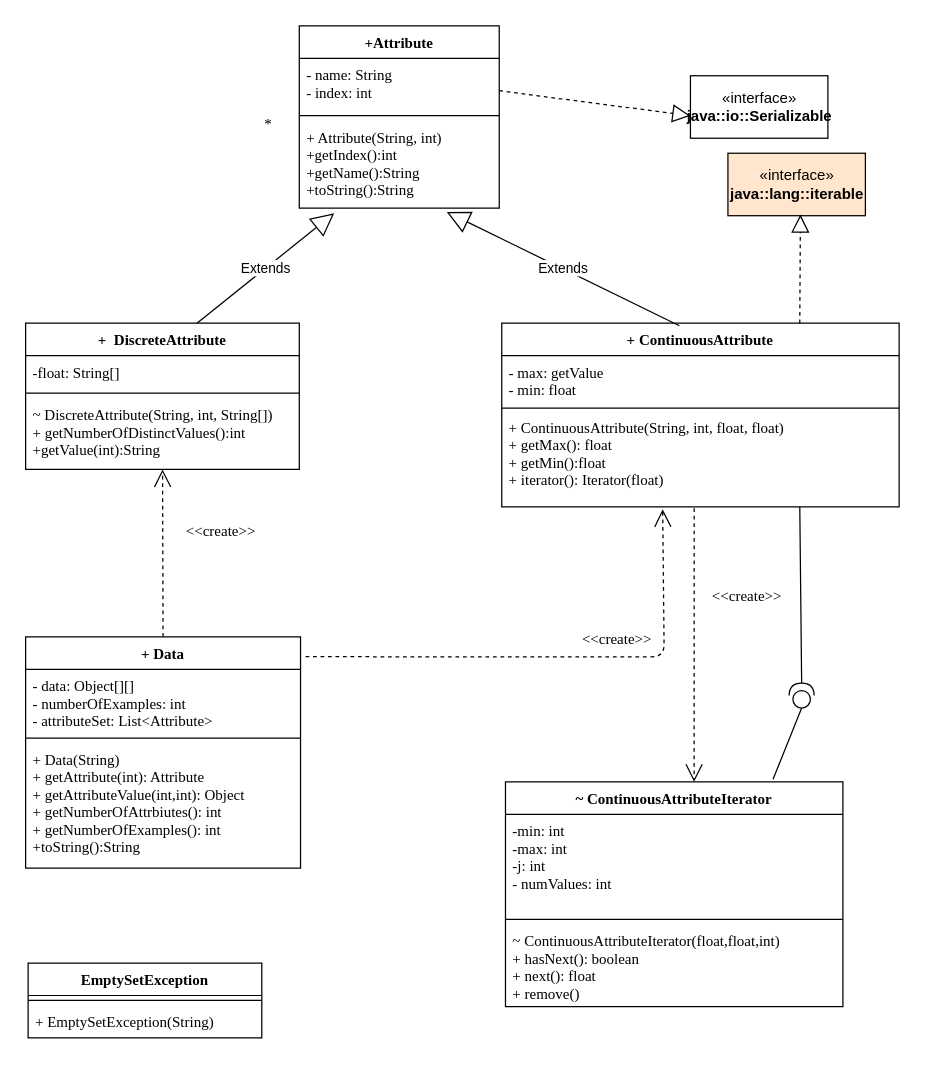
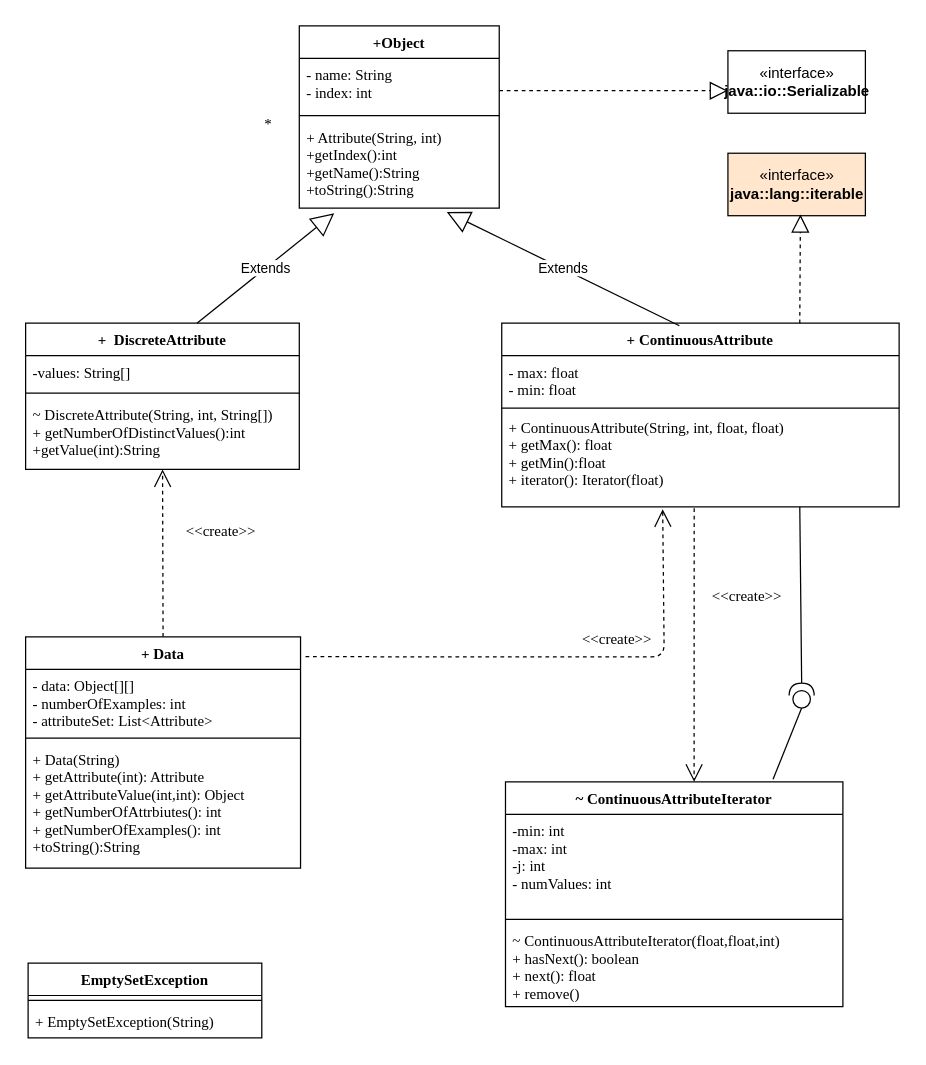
  <mxCell id="0" />
  <mxCell id="1" parent="0" />
- <mxCell id="2" value="+Attribute" style="swimlane;fontStyle=1;align=center;verticalAlign=top;childLayout=stackLayout;horizontal=1;startSize=26;horizontalStack=0;resizeParent=1;resizeParentMax=0;resizeLast=0;collapsible=1;marginBottom=0;fontSize=12;fontFamily=Verdana;" parent="1" vertex="1"><mxGeometry x="239" y="20" width="160" height="146" as="geometry"><mxRectangle x="313" y="28" width="76" height="26" as="alternateBounds" /></mxGeometry></mxCell>
+ <mxCell id="2" value="+Object" style="swimlane;fontStyle=1;align=center;verticalAlign=top;childLayout=stackLayout;horizontal=1;startSize=26;horizontalStack=0;resizeParent=1;resizeParentMax=0;resizeLast=0;collapsible=1;marginBottom=0;fontSize=12;fontFamily=Verdana;" parent="1" vertex="1"><mxGeometry x="239" y="20" width="160" height="146" as="geometry"><mxRectangle x="313" y="28" width="76" height="26" as="alternateBounds" /></mxGeometry></mxCell>
  <mxCell id="3" value="- name: String&#10;- index: int&#10;&#10;" style="text;strokeColor=none;fillColor=none;align=left;verticalAlign=top;spacingLeft=4;spacingRight=4;overflow=hidden;rotatable=0;points=[[0,0.5],[1,0.5]];portConstraint=eastwest;fontSize=12;fontFamily=Verdana;" parent="2" vertex="1"><mxGeometry y="26" width="160" height="42" as="geometry" /></mxCell>
  <mxCell id="4" value="" style="line;strokeWidth=1;fillColor=none;align=left;verticalAlign=middle;spacingTop=-1;spacingLeft=3;spacingRight=3;rotatable=0;labelPosition=right;points=[];portConstraint=eastwest;fontSize=12;fontFamily=Verdana;" parent="2" vertex="1"><mxGeometry y="68" width="160" height="8" as="geometry" /></mxCell>
  <mxCell id="5" value="+ Attribute(String, int)&#10;+getIndex():int&#10;+getName():String&#10;+toString():String&#10;&#10;" style="text;strokeColor=none;fillColor=none;align=left;verticalAlign=top;spacingLeft=4;spacingRight=4;overflow=hidden;rotatable=0;points=[[0,0.5],[1,0.5]];portConstraint=eastwest;fontSize=12;fontFamily=Verdana;" parent="2" vertex="1"><mxGeometry y="76" width="160" height="70" as="geometry" /></mxCell>
  <mxCell id="6" value="+  DiscreteAttribute" style="swimlane;fontStyle=1;align=center;verticalAlign=top;childLayout=stackLayout;horizontal=1;startSize=26;horizontalStack=0;resizeParent=1;resizeParentMax=0;resizeLast=0;collapsible=1;marginBottom=0;fontSize=12;fontFamily=Verdana;" parent="1" vertex="1"><mxGeometry x="20" y="258" width="219" height="117" as="geometry"><mxRectangle x="94" y="266" width="140" height="26" as="alternateBounds" /></mxGeometry></mxCell>
- <mxCell id="7" value="-float: String[]" style="text;strokeColor=none;fillColor=none;align=left;verticalAlign=top;spacingLeft=4;spacingRight=4;overflow=hidden;rotatable=0;points=[[0,0.5],[1,0.5]];portConstraint=eastwest;fontSize=12;fontFamily=Verdana;" parent="6" vertex="1"><mxGeometry y="26" width="219" height="26" as="geometry" /></mxCell>
+ <mxCell id="7" value="-values: String[]" style="text;strokeColor=none;fillColor=none;align=left;verticalAlign=top;spacingLeft=4;spacingRight=4;overflow=hidden;rotatable=0;points=[[0,0.5],[1,0.5]];portConstraint=eastwest;fontSize=12;fontFamily=Verdana;" parent="6" vertex="1"><mxGeometry y="26" width="219" height="26" as="geometry" /></mxCell>
  <mxCell id="8" value="" style="line;strokeWidth=1;fillColor=none;align=left;verticalAlign=middle;spacingTop=-1;spacingLeft=3;spacingRight=3;rotatable=0;labelPosition=right;points=[];portConstraint=eastwest;fontSize=12;fontFamily=Verdana;" parent="6" vertex="1"><mxGeometry y="52" width="219" height="8" as="geometry" /></mxCell>
  <mxCell id="9" value="~ DiscreteAttribute(String, int, String[])&#10;+ getNumberOfDistinctValues():int&#10;+getValue(int):String&#10;&#10;" style="text;strokeColor=none;fillColor=none;align=left;verticalAlign=top;spacingLeft=4;spacingRight=4;overflow=hidden;rotatable=0;points=[[0,0.5],[1,0.5]];portConstraint=eastwest;fontSize=12;fontFamily=Verdana;" parent="6" vertex="1"><mxGeometry y="60" width="219" height="57" as="geometry" /></mxCell>
  <mxCell id="10" value="+ ContinuousAttribute&#10;" style="swimlane;fontStyle=1;align=center;verticalAlign=top;childLayout=stackLayout;horizontal=1;startSize=26;horizontalStack=0;resizeParent=1;resizeParentMax=0;resizeLast=0;collapsible=1;marginBottom=0;fontSize=12;fontFamily=Verdana;" parent="1" vertex="1"><mxGeometry x="401" y="258" width="318" height="147" as="geometry"><mxRectangle x="473" y="266" width="159" height="26" as="alternateBounds" /></mxGeometry></mxCell>
- <mxCell id="11" value="- max: getValue&#10;- min: float&#10;" style="text;strokeColor=none;fillColor=none;align=left;verticalAlign=top;spacingLeft=4;spacingRight=4;overflow=hidden;rotatable=0;points=[[0,0.5],[1,0.5]];portConstraint=eastwest;fontSize=12;fontFamily=Verdana;" parent="10" vertex="1"><mxGeometry y="26" width="318" height="40" as="geometry" /></mxCell>
+ <mxCell id="11" value="- max: float&#10;- min: float&#10;" style="text;strokeColor=none;fillColor=none;align=left;verticalAlign=top;spacingLeft=4;spacingRight=4;overflow=hidden;rotatable=0;points=[[0,0.5],[1,0.5]];portConstraint=eastwest;fontSize=12;fontFamily=Verdana;" parent="10" vertex="1"><mxGeometry y="26" width="318" height="40" as="geometry" /></mxCell>
  <mxCell id="12" value="" style="line;strokeWidth=1;fillColor=none;align=left;verticalAlign=middle;spacingTop=-1;spacingLeft=3;spacingRight=3;rotatable=0;labelPosition=right;points=[];portConstraint=eastwest;fontSize=12;fontFamily=Verdana;" parent="10" vertex="1"><mxGeometry y="66" width="318" height="4" as="geometry" /></mxCell>
  <mxCell id="13" value="+ ContinuousAttribute(String, int, float, float)&#10;+ getMax(): float&#10;+ getMin():float&#10;+ iterator(): Iterator(float)&#10;" style="text;strokeColor=none;fillColor=none;align=left;verticalAlign=top;spacingLeft=4;spacingRight=4;overflow=hidden;rotatable=0;points=[[0,0.5],[1,0.5]];portConstraint=eastwest;fontSize=12;fontFamily=Verdana;" parent="10" vertex="1"><mxGeometry y="70" width="318" height="77" as="geometry" /></mxCell>
  <mxCell id="14" value="+ Data" style="swimlane;fontStyle=1;align=center;verticalAlign=top;childLayout=stackLayout;horizontal=1;startSize=26;horizontalStack=0;resizeParent=1;resizeParentMax=0;resizeLast=0;collapsible=1;marginBottom=0;fontFamily=Verdana;fontSize=12;" parent="1" vertex="1"><mxGeometry x="20" y="509" width="220" height="185" as="geometry" /></mxCell>
  <mxCell id="15" value="- data: Object[][]&#10;- numberOfExamples: int&#10;- attributeSet: List&lt;Attribute&gt;&#10;" style="text;strokeColor=none;fillColor=none;align=left;verticalAlign=top;spacingLeft=4;spacingRight=4;overflow=hidden;rotatable=0;points=[[0,0.5],[1,0.5]];portConstraint=eastwest;fontFamily=Verdana;" parent="14" vertex="1"><mxGeometry y="26" width="220" height="51" as="geometry" /></mxCell>
  <mxCell id="16" value="" style="line;strokeWidth=1;fillColor=none;align=left;verticalAlign=middle;spacingTop=-1;spacingLeft=3;spacingRight=3;rotatable=0;labelPosition=right;points=[];portConstraint=eastwest;fontFamily=Verdana;" parent="14" vertex="1"><mxGeometry y="77" width="220" height="8" as="geometry" /></mxCell>
  <mxCell id="17" value="+ Data(String)&#10;+ getAttribute(int): Attribute&#10;+ getAttributeValue(int,int): Object&#10;+ getNumberOfAttrbiutes(): int&#10;+ getNumberOfExamples(): int&#10;+toString():String&#10;" style="text;strokeColor=none;fillColor=none;align=left;verticalAlign=top;spacingLeft=4;spacingRight=4;overflow=hidden;rotatable=0;points=[[0,0.5],[1,0.5]];portConstraint=eastwest;fontFamily=Verdana;" parent="14" vertex="1"><mxGeometry y="85" width="220" height="100" as="geometry" /></mxCell>
  <mxCell id="18" value="*" style="text;html=1;align=center;verticalAlign=middle;resizable=0;points=[];autosize=1;strokeColor=none;fillColor=none;fontSize=12;fontFamily=Verdana;" parent="1" vertex="1"><mxGeometry x="205" y="90" width="18" height="18" as="geometry" /></mxCell>
  <mxCell id="19" value="&amp;lt;&amp;lt;create&amp;gt;&amp;gt;" style="endArrow=open;endSize=12;dashed=1;html=1;fontFamily=Verdana;fontSize=12;exitX=0.5;exitY=0;exitDx=0;exitDy=0;" parent="1" source="14" target="9" edge="1"><mxGeometry x="0.252" y="-46" width="160" relative="1" as="geometry"><mxPoint x="61" y="326" as="sourcePoint" /><mxPoint x="221" y="326" as="targetPoint" /><mxPoint as="offset" /></mxGeometry></mxCell>
  <mxCell id="20" value="&amp;lt;&amp;lt;create&amp;gt;&amp;gt;" style="endArrow=open;endSize=12;dashed=1;html=1;fontFamily=Verdana;fontSize=12;exitX=1.018;exitY=0.086;exitDx=0;exitDy=0;exitPerimeter=0;entryX=0.405;entryY=1.024;entryDx=0;entryDy=0;entryPerimeter=0;" parent="1" source="14" target="13" edge="1"><mxGeometry x="0.228" y="14" width="160" relative="1" as="geometry"><mxPoint x="140" y="519" as="sourcePoint" /><mxPoint x="139.588" y="385" as="targetPoint" /><mxPoint as="offset" /><Array as="points"><mxPoint x="531" y="525" /></Array></mxGeometry></mxCell>
  <mxCell id="21" value="~ ContinuousAttributeIterator" style="swimlane;fontStyle=1;align=center;verticalAlign=top;childLayout=stackLayout;horizontal=1;startSize=26;horizontalStack=0;resizeParent=1;resizeParentMax=0;resizeLast=0;collapsible=1;marginBottom=0;fontFamily=Verdana;fontSize=12;" parent="1" vertex="1"><mxGeometry x="404" y="625" width="270" height="180" as="geometry" /></mxCell>
  <mxCell id="22" value="-min: int&#10;-max: int&#10;-j: int&#10;- numValues: int&#10;" style="text;strokeColor=none;fillColor=none;align=left;verticalAlign=top;spacingLeft=4;spacingRight=4;overflow=hidden;rotatable=0;points=[[0,0.5],[1,0.5]];portConstraint=eastwest;fontFamily=Verdana;" parent="21" vertex="1"><mxGeometry y="26" width="270" height="80" as="geometry" /></mxCell>
  <mxCell id="23" value="" style="line;strokeWidth=1;fillColor=none;align=left;verticalAlign=middle;spacingTop=-1;spacingLeft=3;spacingRight=3;rotatable=0;labelPosition=right;points=[];portConstraint=eastwest;fontFamily=Verdana;" parent="21" vertex="1"><mxGeometry y="106" width="270" height="8" as="geometry" /></mxCell>
  <mxCell id="24" value="~ ContinuousAttributeIterator(float,float,int)&#10;+ hasNext(): boolean&#10;+ next(): float&#10;+ remove()&#10;" style="text;strokeColor=none;fillColor=none;align=left;verticalAlign=top;spacingLeft=4;spacingRight=4;overflow=hidden;rotatable=0;points=[[0,0.5],[1,0.5]];portConstraint=eastwest;fontFamily=Verdana;" parent="21" vertex="1"><mxGeometry y="114" width="270" height="66" as="geometry" /></mxCell>
  <mxCell id="25" value="&amp;lt;&amp;lt;create&amp;gt;&amp;gt;" style="endArrow=open;endSize=12;dashed=1;html=1;fontFamily=Verdana;fontSize=12;entryX=0.559;entryY=0;entryDx=0;entryDy=0;entryPerimeter=0;" parent="1" edge="1" target="21"><mxGeometry x="-0.352" y="42" width="160" relative="1" as="geometry"><mxPoint x="555" y="406" as="sourcePoint" /><mxPoint x="561" y="400" as="targetPoint" /><mxPoint as="offset" /><Array as="points" /></mxGeometry></mxCell>
  <mxCell id="26" value="EmptySetException" style="swimlane;fontStyle=1;align=center;verticalAlign=top;childLayout=stackLayout;horizontal=1;startSize=26;horizontalStack=0;resizeParent=1;resizeParentMax=0;resizeLast=0;collapsible=1;marginBottom=0;fontFamily=Verdana;fontSize=12;" parent="1" vertex="1"><mxGeometry x="22" y="770" width="187" height="60" as="geometry" /></mxCell>
  <mxCell id="27" value="" style="line;strokeWidth=1;fillColor=none;align=left;verticalAlign=middle;spacingTop=-1;spacingLeft=3;spacingRight=3;rotatable=0;labelPosition=right;points=[];portConstraint=eastwest;fontFamily=Verdana;" parent="26" vertex="1"><mxGeometry y="26" width="187" height="8" as="geometry" /></mxCell>
  <mxCell id="28" value="+ EmptySetException(String)" style="text;strokeColor=none;fillColor=none;align=left;verticalAlign=top;spacingLeft=4;spacingRight=4;overflow=hidden;rotatable=0;points=[[0,0.5],[1,0.5]];portConstraint=eastwest;fontFamily=Verdana;" parent="26" vertex="1"><mxGeometry y="34" width="187" height="26" as="geometry" /></mxCell>
  <mxCell id="29" value="Extends" style="endArrow=block;endSize=16;endFill=0;html=1;exitX=0.447;exitY=0.014;exitDx=0;exitDy=0;exitPerimeter=0;" edge="1" parent="1" source="10"><mxGeometry width="160" relative="1" as="geometry"><mxPoint x="380" y="234" as="sourcePoint" /><mxPoint x="357" y="169" as="targetPoint" /></mxGeometry></mxCell>
  <mxCell id="30" value="Extends" style="endArrow=block;endSize=16;endFill=0;html=1;exitX=0.626;exitY=0;exitDx=0;exitDy=0;exitPerimeter=0;" edge="1" parent="1" source="6"><mxGeometry width="160" relative="1" as="geometry"><mxPoint x="453.146" y="261.058" as="sourcePoint" /><mxPoint x="267" y="170" as="targetPoint" /></mxGeometry></mxCell>
- <mxCell id="31" value="«interface»&lt;br&gt;&lt;b&gt;java::io::Serializable&lt;/b&gt;" style="html=1;" vertex="1" parent="1"><mxGeometry x="552" y="60" width="110" height="50" as="geometry" /></mxCell>
+ <mxCell id="31" value="«interface»&lt;br&gt;&lt;b&gt;java::io::Serializable&lt;/b&gt;" style="html=1;" vertex="1" parent="1"><mxGeometry x="582" y="40" width="110" height="50" as="geometry" /></mxCell>
  <mxCell id="32" value="" style="endArrow=block;dashed=1;endFill=0;endSize=12;html=1;entryX=0;entryY=0.64;entryDx=0;entryDy=0;entryPerimeter=0;" edge="1" parent="1" target="31"><mxGeometry width="160" relative="1" as="geometry"><mxPoint x="399" y="72" as="sourcePoint" /><mxPoint x="559" y="72" as="targetPoint" /></mxGeometry></mxCell>
  <mxCell id="33" value="«interface»&lt;br&gt;&lt;b&gt;java::lang::iterable&lt;/b&gt;" style="html=1;fillColor=#ffe6cc;" vertex="1" parent="1"><mxGeometry x="582" y="122" width="110" height="50" as="geometry" /></mxCell>
  <mxCell id="34" value="" style="endArrow=block;dashed=1;endFill=0;endSize=12;html=1;exitX=0.75;exitY=0;exitDx=0;exitDy=0;" edge="1" parent="1" source="10"><mxGeometry width="160" relative="1" as="geometry"><mxPoint x="523" y="244" as="sourcePoint" /><mxPoint x="640" y="171" as="targetPoint" /></mxGeometry></mxCell>
  <mxCell id="35" value="" style="shape=providedRequiredInterface;html=1;verticalLabelPosition=bottom;rotation=-90;" vertex="1" parent="1"><mxGeometry x="631" y="546" width="20" height="20" as="geometry" /></mxCell>
  <mxCell id="36" value="" style="endArrow=none;html=1;entryX=0.75;entryY=1;entryDx=0;entryDy=0;exitX=1;exitY=0.5;exitDx=0;exitDy=0;exitPerimeter=0;" edge="1" parent="1" source="35" target="10"><mxGeometry width="50" height="50" relative="1" as="geometry"><mxPoint x="656" y="546" as="sourcePoint" /><mxPoint x="706" y="496" as="targetPoint" /><Array as="points" /></mxGeometry></mxCell>
  <mxCell id="37" value="" style="endArrow=none;html=1;exitX=0.793;exitY=-0.011;exitDx=0;exitDy=0;exitPerimeter=0;entryX=0;entryY=0.5;entryDx=0;entryDy=0;entryPerimeter=0;" edge="1" parent="1" source="21" target="35"><mxGeometry width="50" height="50" relative="1" as="geometry"><mxPoint x="606" y="616" as="sourcePoint" /><mxPoint x="656" y="566" as="targetPoint" /></mxGeometry></mxCell>
